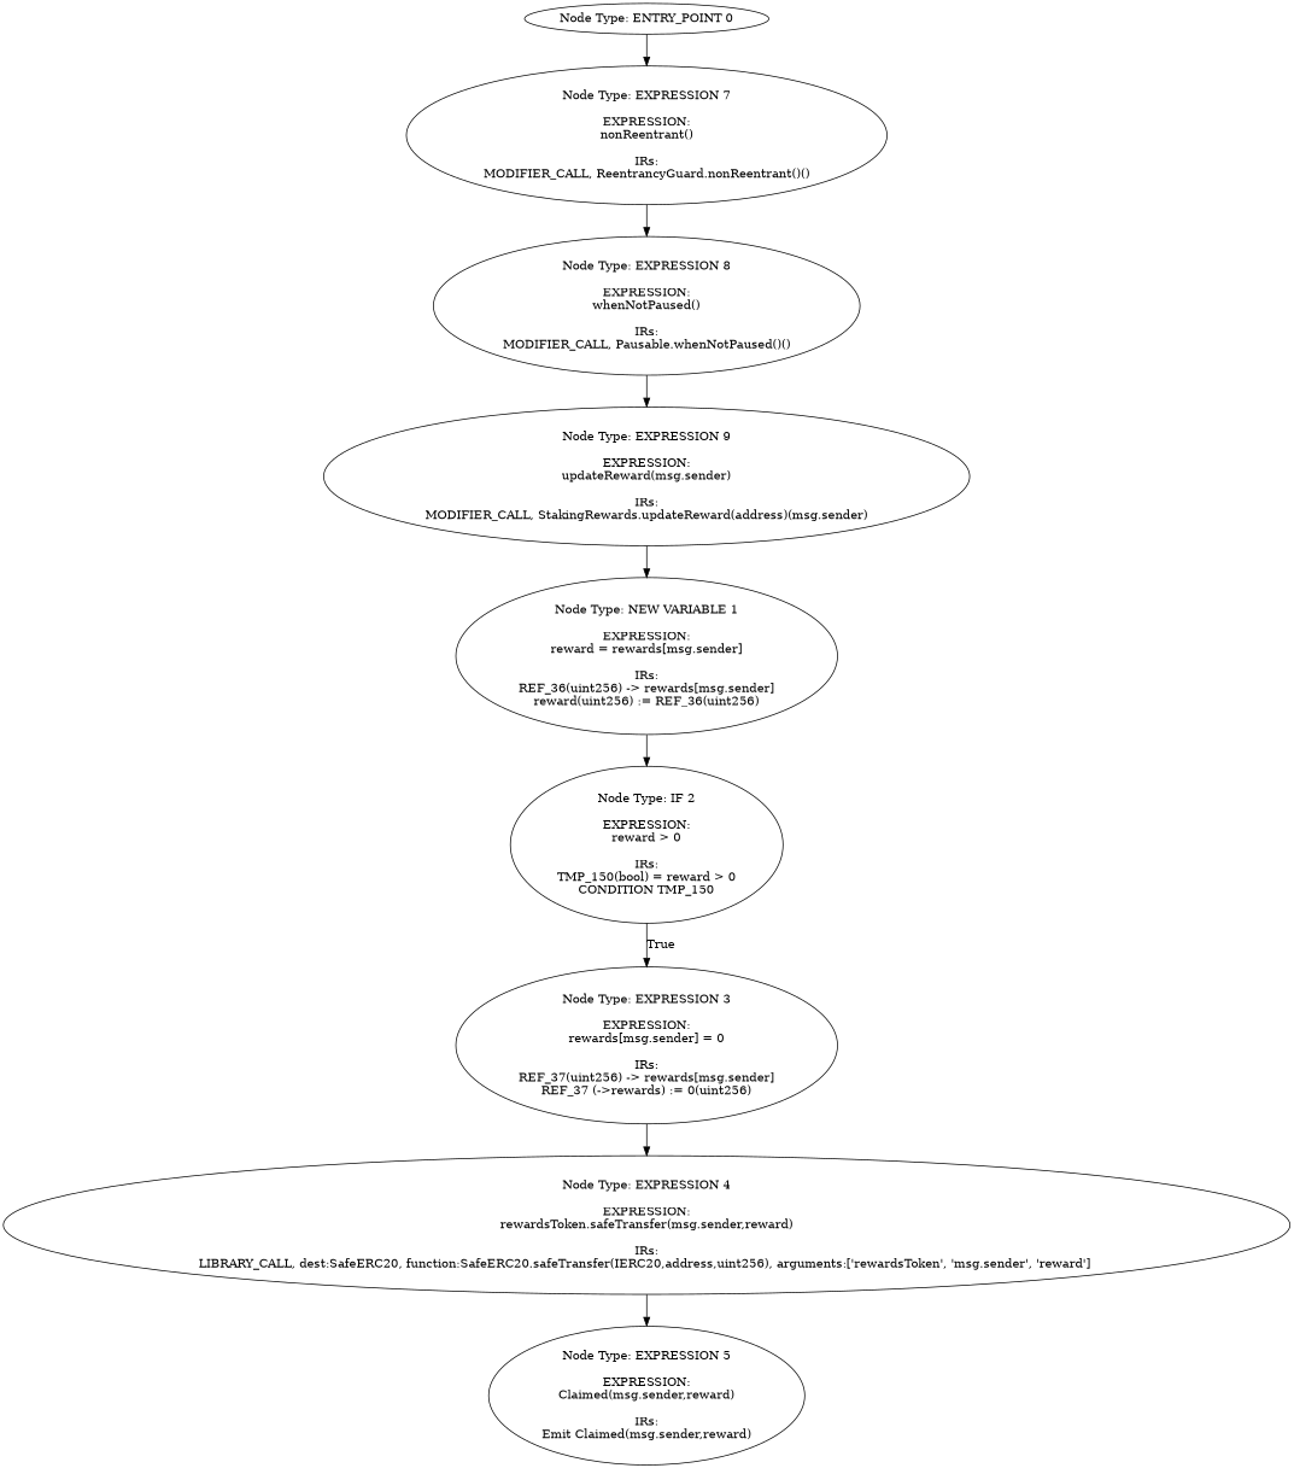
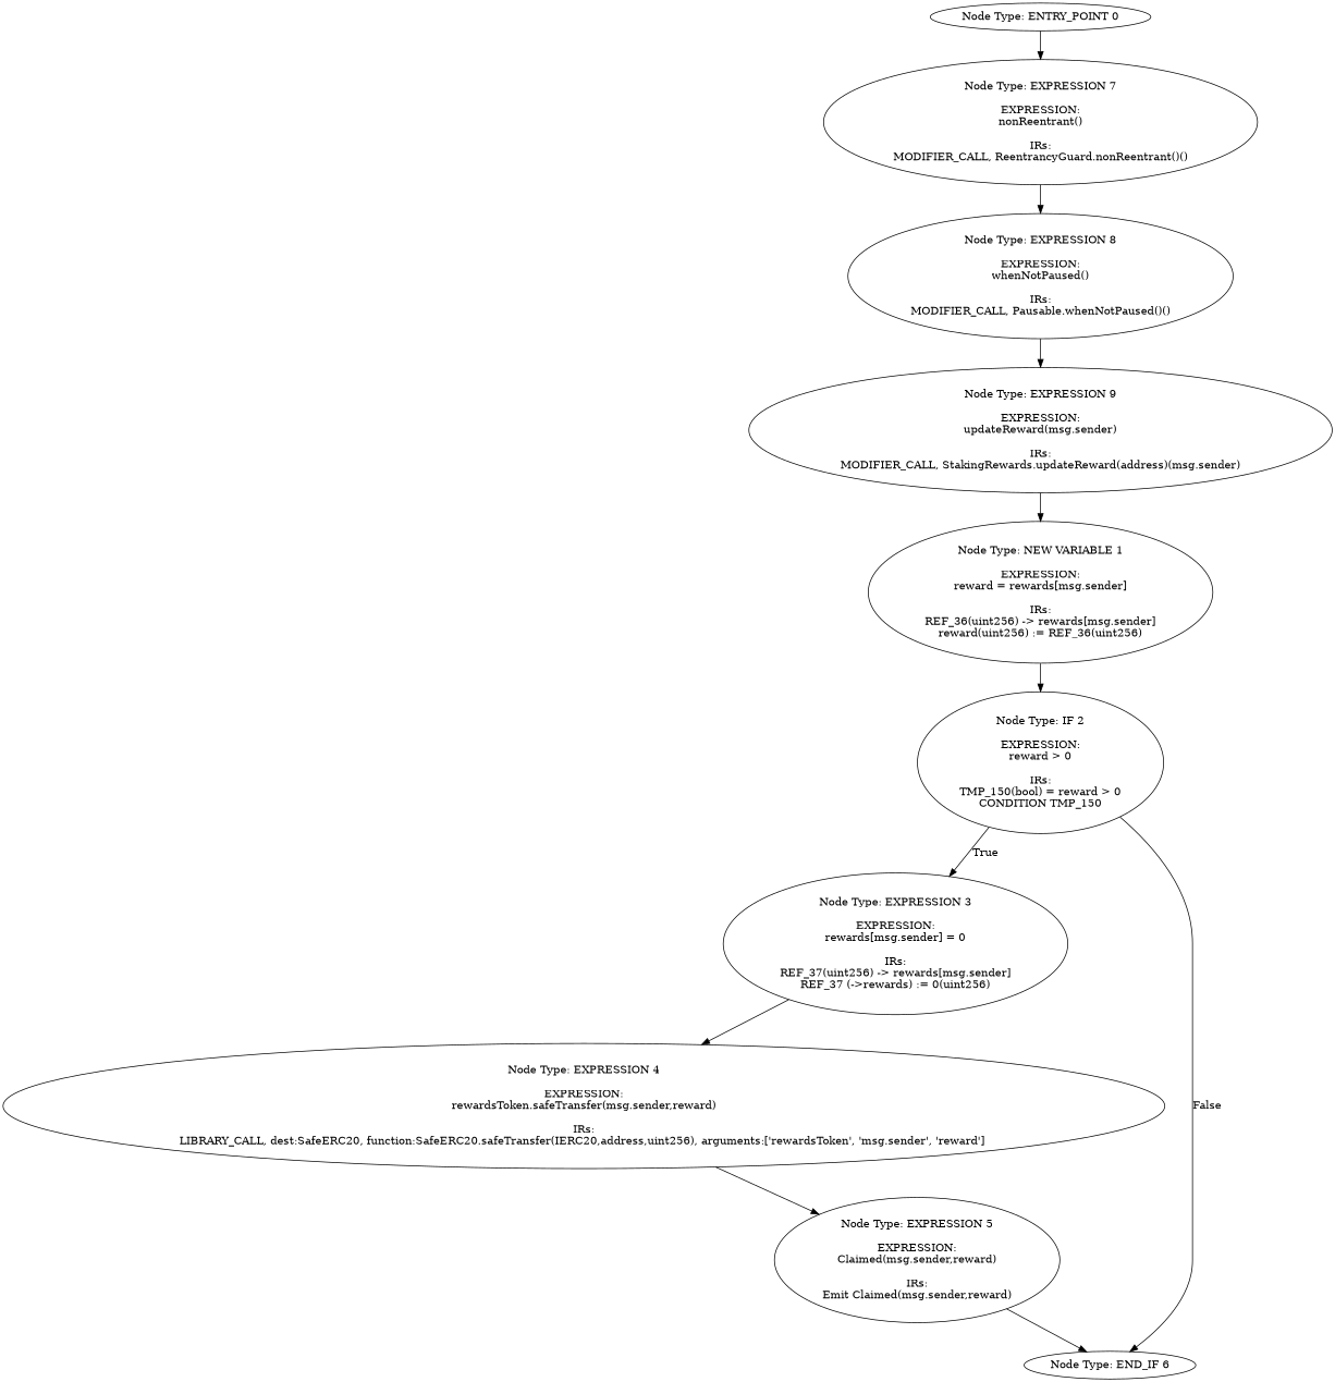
  digraph {
    n1 [label="Node Type: ENTRY_POINT 0\n"]
    n2 [label="Node Type: EXPRESSION 7\n\nEXPRESSION:\nnonReentrant()\n\nIRs:\nMODIFIER_CALL, ReentrancyGuard.nonReentrant()()"]
    n3 [label="Node Type: EXPRESSION 8\n\nEXPRESSION:\nwhenNotPaused()\n\nIRs:\nMODIFIER_CALL, Pausable.whenNotPaused()()"]
    n4 [label="Node Type: NEW VARIABLE 1\n\nEXPRESSION:\nreward = rewards[msg.sender]\n\nIRs:\nREF_36(uint256) -> rewards[msg.sender]\nreward(uint256) := REF_36(uint256)"]
    n5 [label="Node Type: IF 2\n\nEXPRESSION:\nreward > 0\n\nIRs:\nTMP_150(bool) = reward > 0\nCONDITION TMP_150"]
    n6 [label="Node Type: EXPRESSION 3\n\nEXPRESSION:\nrewards[msg.sender] = 0\n\nIRs:\nREF_37(uint256) -> rewards[msg.sender]\nREF_37 (->rewards) := 0(uint256)"]
+   n7 [label="Node Type: END_IF 6\n"]
    n8 [label="Node Type: EXPRESSION 4\n\nEXPRESSION:\nrewardsToken.safeTransfer(msg.sender,reward)\n\nIRs:\nLIBRARY_CALL, dest:SafeERC20, function:SafeERC20.safeTransfer(IERC20,address,uint256), arguments:['rewardsToken', 'msg.sender', 'reward'] "]
    n9 [label="Node Type: EXPRESSION 5\n\nEXPRESSION:\nClaimed(msg.sender,reward)\n\nIRs:\nEmit Claimed(msg.sender,reward)"]
    n10 [label="Node Type: EXPRESSION 9\n\nEXPRESSION:\nupdateReward(msg.sender)\n\nIRs:\nMODIFIER_CALL, StakingRewards.updateReward(address)(msg.sender)"]
    n1 -> n2
    n2 -> n3
    n3 -> n10
    n4 -> n5
    n5 -> n6 [label=True]
+   n5 -> n7 [label=False]
    n6 -> n8
    n8 -> n9
+   n9 -> n7
    n10 -> n4
  }
